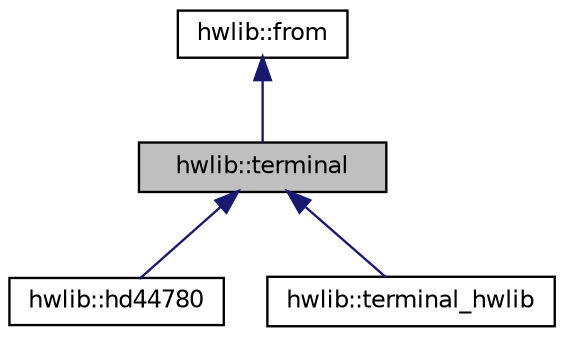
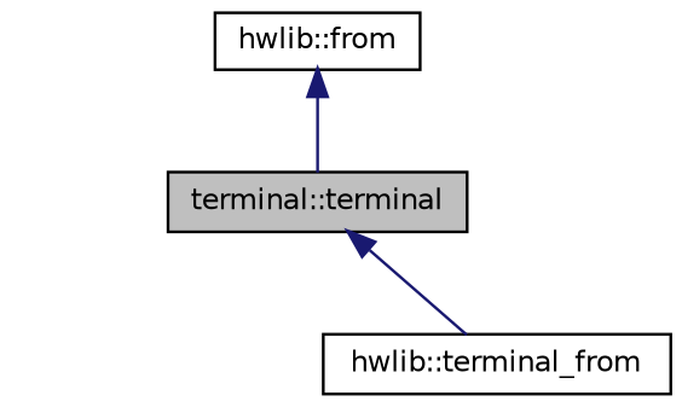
  digraph {
    node [color=black fillcolor=white fontname=Helvetica fontsize=10 shape=record style=filled]
    edge [color=midnightblue dir=back fontname=Helvetica fontsize=10 labelfontname=Helvetica labelfontsize=10 style=solid]
-   n1 [fillcolor=grey75 fontcolor=black height=0.2 label="hwlib::terminal" width=0.4]
-   n2 [height=0.2 label="hwlib::hd44780" width=0.4]
-   n3 [height=0.2 label="hwlib::terminal_hwlib" width=0.4]
+   n1 [fillcolor=grey75 fontcolor=black height=0.2 label="terminal::terminal" width=0.4]
+   n3 [height=0.2 label="hwlib::terminal_from" width=0.4]
    n4 [height=0.2 label="hwlib::from" width=0.4]
-   n1 -> n2
    n1 -> n3
    n4 -> n1
  }
